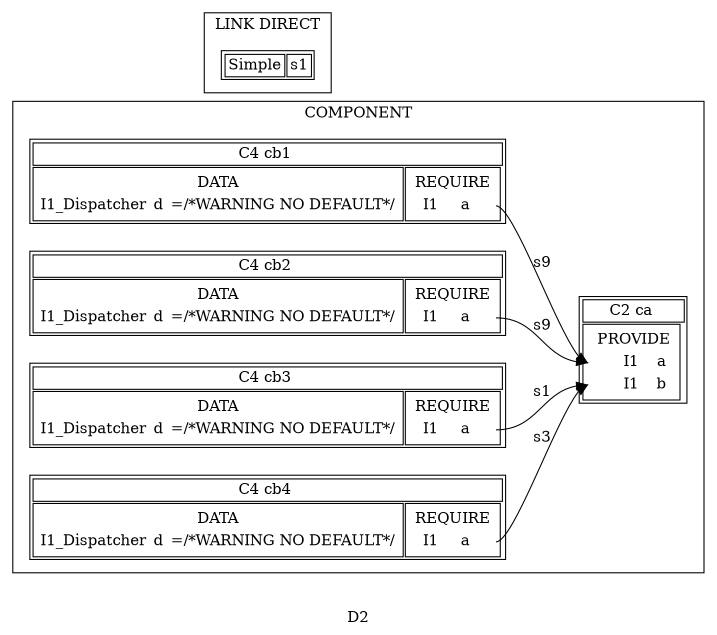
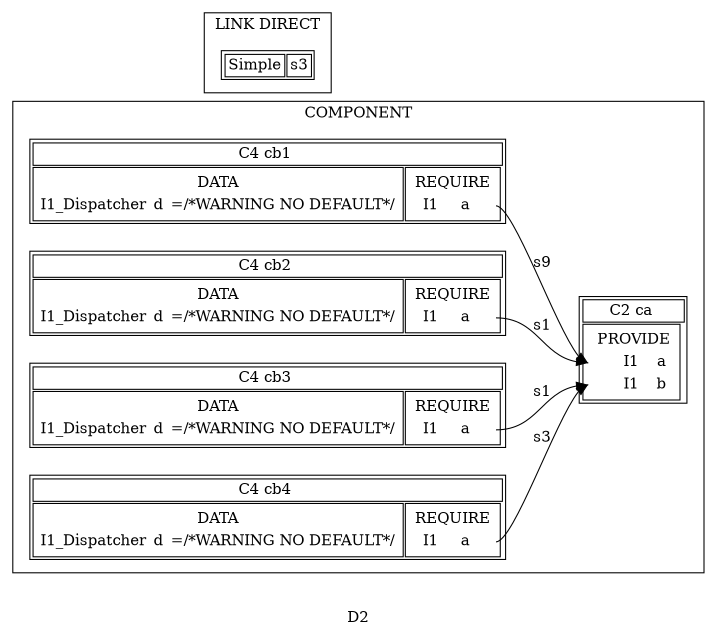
  digraph {
    label=D2
    rankdir=LR
    node [shape=plaintext]
    edge [headport="a:w" tailport="a:e"]
    n1 [label=< <table>   <tr>   <td colspan="3" HREF="https://www.lapin.fr/C2">C2 ca </td>   </tr>   <tr>        <td>       <table BORDER="0">         <tr>           <td colspan="3"> PROVIDE</td>         </tr>                   <tr>           <td PORT="a"></td>           <td HREF="https://www.lapin.fr/I1">I1</td>           <td>a</td>         </tr>                  <tr>           <td PORT="b"></td>           <td HREF="https://www.lapin.fr/I1">I1</td>           <td>b</td>         </tr>                 </table>       </td>                        </tr>  </table> >]
    n2 [label=< <table>   <tr>   <td colspan="3" HREF="https://www.lapin.fr/C4">C4 cb1 </td>   </tr>   <tr>               <td>     <table BORDER="0">         <tr>           <td colspan="3">DATA</td>         </tr>                   <tr>         <td HREF="https://www.lapin.fr/I1_Dispatcher">I1_Dispatcher</td>         <td>d</td>         <td>=/*WARNING NO DEFAULT*/</td>         </tr>                 </table>       </td>                   <td>     <table BORDER="0">          <tr>           <td colspan="3">REQUIRE</td>         </tr>                   <tr>         <td HREF="https://www.lapin.fr/I1">I1</td>           <td>a</td>           <td PORT="a"></td>         </tr>                 </table>       </td>    </tr>  </table> >]
    n3 [label=< <table>   <tr>   <td colspan="3" HREF="https://www.lapin.fr/C4">C4 cb2 </td>   </tr>   <tr>               <td>     <table BORDER="0">         <tr>           <td colspan="3">DATA</td>         </tr>                   <tr>         <td HREF="https://www.lapin.fr/I1_Dispatcher">I1_Dispatcher</td>         <td>d</td>         <td>=/*WARNING NO DEFAULT*/</td>         </tr>                 </table>       </td>                   <td>     <table BORDER="0">          <tr>           <td colspan="3">REQUIRE</td>         </tr>                   <tr>         <td HREF="https://www.lapin.fr/I1">I1</td>           <td>a</td>           <td PORT="a"></td>         </tr>                 </table>       </td>    </tr>  </table> >]
    n4 [label=< <table>   <tr>   <td colspan="3" HREF="https://www.lapin.fr/C4">C4 cb3 </td>   </tr>   <tr>               <td>     <table BORDER="0">         <tr>           <td colspan="3">DATA</td>         </tr>                   <tr>         <td HREF="https://www.lapin.fr/I1_Dispatcher">I1_Dispatcher</td>         <td>d</td>         <td>=/*WARNING NO DEFAULT*/</td>         </tr>                 </table>       </td>                   <td>     <table BORDER="0">          <tr>           <td colspan="3">REQUIRE</td>         </tr>                   <tr>         <td HREF="https://www.lapin.fr/I1">I1</td>           <td>a</td>           <td PORT="a"></td>         </tr>                 </table>       </td>    </tr>  </table> >]
    n5 [label=< <table>   <tr>   <td colspan="3" HREF="https://www.lapin.fr/C4">C4 cb4 </td>   </tr>   <tr>               <td>     <table BORDER="0">         <tr>           <td colspan="3">DATA</td>         </tr>                   <tr>         <td HREF="https://www.lapin.fr/I1_Dispatcher">I1_Dispatcher</td>         <td>d</td>         <td>=/*WARNING NO DEFAULT*/</td>         </tr>                 </table>       </td>                   <td>     <table BORDER="0">          <tr>           <td colspan="3">REQUIRE</td>         </tr>                   <tr>         <td HREF="https://www.lapin.fr/I1">I1</td>           <td>a</td>           <td PORT="a"></td>         </tr>                 </table>       </td>    </tr>  </table> >]
-   n6 [label=< <table>     <tr>         <td href="http://lapin.com/Simple">Simple</td>         <td>s1</td>     </tr>      </table> >]
+   n6 [label=< <table>     <tr>         <td href="http://lapin.com/Simple">Simple</td>         <td>s3</td>     </tr>      </table> >]
    subgraph cluster_1 {
      label=COMPONENT
      n1
      n2
      n3
      n4
      n5
    }
    subgraph cluster_2 {
      label="LINK IN"
    }
    subgraph cluster_3 {
      label="LINK OUT"
    }
    subgraph cluster_4 {
      label="LINK DIRECT"
      n6
    }
    n2 -> n1 [label=s9]
-   n3 -> n1 [label=s9]
+   n3 -> n1 [label=s1]
    n4 -> n1 [headport="b:w" label=s1]
    n5 -> n1 [headport="b:w" label=s3]
  }
